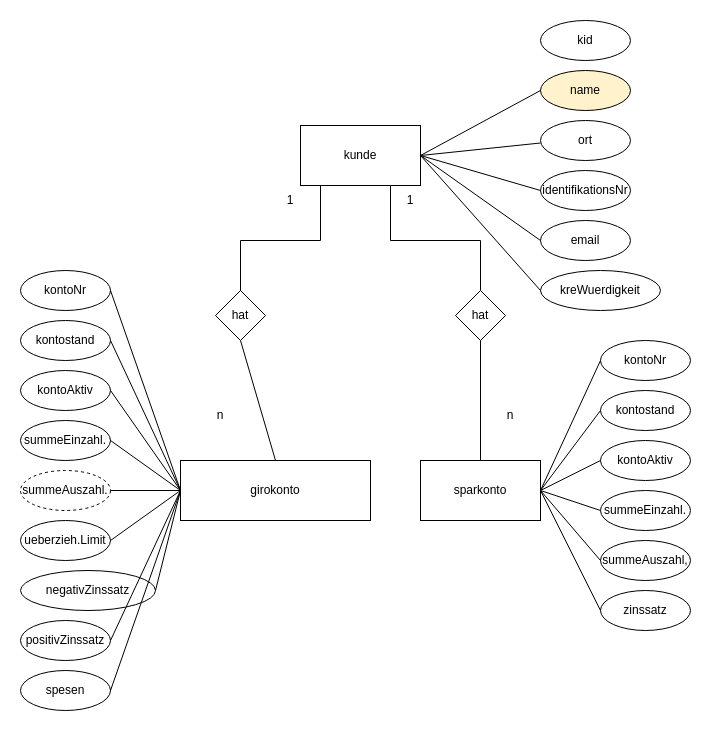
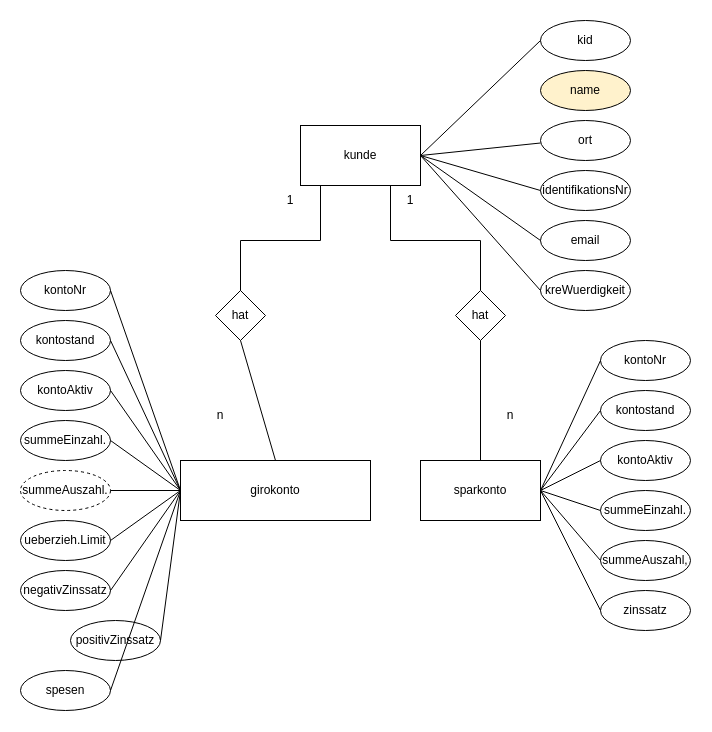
  <mxCell id="0" />
  <mxCell id="1" parent="0" />
  <mxCell id="2" value="kunde" style="rounded=0;whiteSpace=wrap;html=1;" parent="1" vertex="1"><mxGeometry x="300" y="125" width="120" height="60" as="geometry" /></mxCell>
  <mxCell id="3" value="name" style="ellipse;whiteSpace=wrap;html=1;fillColor=#fff2cc;" parent="1" vertex="1"><mxGeometry x="540" y="70" width="90" height="40" as="geometry" /></mxCell>
  <mxCell id="4" value="email" style="ellipse;whiteSpace=wrap;html=1;" parent="1" vertex="1"><mxGeometry x="540" y="220" width="90" height="40" as="geometry" /></mxCell>
- <mxCell id="5" value="kreWuerdigkeit" style="ellipse;whiteSpace=wrap;html=1;" parent="1" vertex="1"><mxGeometry x="540" y="270" width="120" height="40" as="geometry" /></mxCell>
+ <mxCell id="5" value="kreWuerdigkeit" style="ellipse;whiteSpace=wrap;html=1;" parent="1" vertex="1"><mxGeometry x="540" y="270" width="90" height="40" as="geometry" /></mxCell>
  <mxCell id="6" value="kid" style="ellipse;whiteSpace=wrap;html=1;" parent="1" vertex="1"><mxGeometry x="540" width="90" height="40" as="geometry" y="20" /></mxCell>
- <mxCell id="8" value="" style="endArrow=none;html=1;rounded=0;entryX=0;entryY=0.5;entryDx=0;entryDy=0;exitX=1;exitY=0.5;exitDx=0;exitDy=0;" parent="1" source="2" target="3" edge="1"><mxGeometry width="50" height="50" relative="1" as="geometry"><mxPoint x="420" y="140" as="sourcePoint" /><mxPoint x="490" y="60" as="targetPoint" /></mxGeometry></mxCell>
+ <mxCell id="7" value="" style="endArrow=none;html=1;rounded=0;exitX=1;exitY=0.5;exitDx=0;exitDy=0;entryX=0;entryY=0.5;entryDx=0;entryDy=0;" parent="1" source="2" target="6" edge="1"><mxGeometry width="50" height="50" relative="1" as="geometry"><mxPoint x="510" y="340" as="sourcePoint" /><mxPoint x="560" y="290" as="targetPoint" /></mxGeometry></mxCell>
  <mxCell id="9" value="" style="endArrow=none;html=1;rounded=0;entryX=0;entryY=0.5;entryDx=0;entryDy=0;" parent="1" edge="1"><mxGeometry width="50" height="50" relative="1" as="geometry"><mxPoint x="420" y="155" as="sourcePoint" /><mxPoint x="540" y="142.5" as="targetPoint" /></mxGeometry></mxCell>
  <mxCell id="10" value="" style="endArrow=none;html=1;rounded=0;exitX=1;exitY=0.5;exitDx=0;exitDy=0;entryX=0;entryY=0.5;entryDx=0;entryDy=0;" parent="1" source="2" target="4" edge="1"><mxGeometry width="50" height="50" relative="1" as="geometry"><mxPoint x="450" y="170" as="sourcePoint" /><mxPoint x="510" y="80" as="targetPoint" /></mxGeometry></mxCell>
  <mxCell id="11" value="" style="endArrow=none;html=1;rounded=0;entryX=0;entryY=0.5;entryDx=0;entryDy=0;exitX=1;exitY=0.5;exitDx=0;exitDy=0;" parent="1" source="2" target="5" edge="1"><mxGeometry width="50" height="50" relative="1" as="geometry"><mxPoint x="420" y="140" as="sourcePoint" /><mxPoint x="520" y="90" as="targetPoint" /></mxGeometry></mxCell>
  <mxCell id="12" value="girokonto" style="rounded=0;whiteSpace=wrap;html=1;" parent="1" vertex="1"><mxGeometry x="180" y="460" width="190" height="60" as="geometry" /></mxCell>
  <mxCell id="13" value="sparkonto" style="rounded=0;whiteSpace=wrap;html=1;" parent="1" vertex="1"><mxGeometry x="420" y="460" width="120" height="60" as="geometry" /></mxCell>
  <mxCell id="14" value="kontoNr" style="ellipse;whiteSpace=wrap;html=1;" parent="1" vertex="1"><mxGeometry x="600" y="340" width="90" height="40" as="geometry" /></mxCell>
  <mxCell id="15" value="kontostand" style="ellipse;whiteSpace=wrap;html=1;" parent="1" vertex="1"><mxGeometry x="600" y="390" width="90" height="40" as="geometry" /></mxCell>
  <mxCell id="16" value="kontoAktiv" style="ellipse;whiteSpace=wrap;html=1;" parent="1" vertex="1"><mxGeometry x="600" y="440" width="90" height="40" as="geometry" /></mxCell>
  <mxCell id="17" value="summeEinzahl." style="ellipse;whiteSpace=wrap;html=1;" parent="1" vertex="1"><mxGeometry x="600" y="490" width="90" height="40" as="geometry" /></mxCell>
  <mxCell id="18" value="summeAuszahl," style="ellipse;whiteSpace=wrap;html=1;" parent="1" vertex="1"><mxGeometry x="600" y="540" width="90" height="40" as="geometry" /></mxCell>
  <mxCell id="19" value="zinssatz" style="ellipse;whiteSpace=wrap;html=1;" parent="1" vertex="1"><mxGeometry x="600" y="590" width="90" height="40" as="geometry" /></mxCell>
  <mxCell id="20" value="" style="endArrow=none;html=1;rounded=0;exitX=1;exitY=0.5;exitDx=0;exitDy=0;entryX=0;entryY=0.5;entryDx=0;entryDy=0;" parent="1" source="13" target="14" edge="1"><mxGeometry width="50" height="50" relative="1" as="geometry"><mxPoint x="430" y="150" as="sourcePoint" /><mxPoint x="490" y="60" as="targetPoint" /></mxGeometry></mxCell>
  <mxCell id="21" value="" style="endArrow=none;html=1;rounded=0;exitX=1;exitY=0.5;exitDx=0;exitDy=0;entryX=0;entryY=0.5;entryDx=0;entryDy=0;" parent="1" source="13" target="15" edge="1"><mxGeometry width="50" height="50" relative="1" as="geometry"><mxPoint x="520" y="470" as="sourcePoint" /><mxPoint x="550" y="340" as="targetPoint" /></mxGeometry></mxCell>
  <mxCell id="22" value="" style="endArrow=none;html=1;rounded=0;exitX=1;exitY=0.5;exitDx=0;exitDy=0;entryX=0;entryY=0.5;entryDx=0;entryDy=0;" parent="1" source="13" target="16" edge="1"><mxGeometry width="50" height="50" relative="1" as="geometry"><mxPoint x="530" y="480" as="sourcePoint" /><mxPoint x="560" y="350" as="targetPoint" /></mxGeometry></mxCell>
  <mxCell id="23" value="" style="endArrow=none;html=1;rounded=0;exitX=1;exitY=0.5;exitDx=0;exitDy=0;entryX=0;entryY=0.5;entryDx=0;entryDy=0;" parent="1" source="13" target="17" edge="1"><mxGeometry width="50" height="50" relative="1" as="geometry"><mxPoint x="540" y="490" as="sourcePoint" /><mxPoint x="570" y="360" as="targetPoint" /></mxGeometry></mxCell>
  <mxCell id="24" value="" style="endArrow=none;html=1;rounded=0;exitX=1;exitY=0.5;exitDx=0;exitDy=0;entryX=0;entryY=0.5;entryDx=0;entryDy=0;" parent="1" source="13" target="18" edge="1"><mxGeometry width="50" height="50" relative="1" as="geometry"><mxPoint x="550" y="500" as="sourcePoint" /><mxPoint x="580" y="370" as="targetPoint" /></mxGeometry></mxCell>
  <mxCell id="25" value="" style="endArrow=none;html=1;rounded=0;exitX=1;exitY=0.5;exitDx=0;exitDy=0;entryX=0;entryY=0.5;entryDx=0;entryDy=0;" parent="1" source="13" target="19" edge="1"><mxGeometry width="50" height="50" relative="1" as="geometry"><mxPoint x="560" y="510" as="sourcePoint" /><mxPoint x="590" y="380" as="targetPoint" /></mxGeometry></mxCell>
  <mxCell id="26" value="kontoNr" style="ellipse;whiteSpace=wrap;html=1;" parent="1" vertex="1"><mxGeometry x="20" y="270" width="90" height="40" as="geometry" /></mxCell>
  <mxCell id="27" value="kontostand" style="ellipse;whiteSpace=wrap;html=1;" parent="1" vertex="1"><mxGeometry x="20" y="320" width="90" height="40" as="geometry" /></mxCell>
  <mxCell id="28" value="kontoAktiv" style="ellipse;whiteSpace=wrap;html=1;" parent="1" vertex="1"><mxGeometry x="20" y="370" width="90" height="40" as="geometry" /></mxCell>
  <mxCell id="29" value="summeEinzahl." style="ellipse;whiteSpace=wrap;html=1;" parent="1" vertex="1"><mxGeometry x="20" y="420" width="90" height="40" as="geometry" /></mxCell>
  <mxCell id="30" value="summeAuszahl." style="ellipse;whiteSpace=wrap;html=1;dashed=1;" parent="1" vertex="1"><mxGeometry x="20" y="470" width="90" height="40" as="geometry" /></mxCell>
  <mxCell id="31" value="ueberzieh.Limit" style="ellipse;whiteSpace=wrap;html=1;" parent="1" vertex="1"><mxGeometry x="20" y="520" width="90" height="40" as="geometry" /></mxCell>
- <mxCell id="32" value="negativZinssatz" style="ellipse;whiteSpace=wrap;html=1;" parent="1" vertex="1"><mxGeometry x="20" y="570" width="135" height="40" as="geometry" /></mxCell>
- <mxCell id="33" value="positivZinssatz" style="ellipse;whiteSpace=wrap;html=1;" parent="1" vertex="1"><mxGeometry x="20" y="620" width="90" height="40" as="geometry" /></mxCell>
+ <mxCell id="32" value="negativZinssatz" style="ellipse;whiteSpace=wrap;html=1;" parent="1" vertex="1"><mxGeometry x="20" y="570" width="90" height="40" as="geometry" /></mxCell>
+ <mxCell id="33" value="positivZinssatz" style="ellipse;whiteSpace=wrap;html=1;" parent="1" vertex="1"><mxGeometry x="70" y="620" width="90" height="40" as="geometry" /></mxCell>
  <mxCell id="34" value="spesen" style="ellipse;whiteSpace=wrap;html=1;" parent="1" vertex="1"><mxGeometry x="20" y="670" width="90" height="40" as="geometry" /></mxCell>
  <mxCell id="35" value="" style="endArrow=none;html=1;rounded=0;exitX=1;exitY=0.5;exitDx=0;exitDy=0;entryX=0;entryY=0.5;entryDx=0;entryDy=0;" parent="1" source="26" target="12" edge="1"><mxGeometry width="50" height="50" relative="1" as="geometry"><mxPoint x="550" y="470" as="sourcePoint" /><mxPoint x="600" y="590" as="targetPoint" /></mxGeometry></mxCell>
  <mxCell id="36" value="" style="endArrow=none;html=1;rounded=0;exitX=1;exitY=0.5;exitDx=0;exitDy=0;entryX=0;entryY=0.5;entryDx=0;entryDy=0;" parent="1" source="27" target="12" edge="1"><mxGeometry width="50" height="50" relative="1" as="geometry"><mxPoint x="120" y="270" as="sourcePoint" /><mxPoint x="180" y="460" as="targetPoint" /></mxGeometry></mxCell>
  <mxCell id="37" value="" style="endArrow=none;html=1;rounded=0;exitX=1;exitY=0.5;exitDx=0;exitDy=0;entryX=0;entryY=0.5;entryDx=0;entryDy=0;" parent="1" source="28" target="12" edge="1"><mxGeometry width="50" height="50" relative="1" as="geometry"><mxPoint x="130" y="280" as="sourcePoint" /><mxPoint x="200" y="480" as="targetPoint" /></mxGeometry></mxCell>
  <mxCell id="38" value="" style="endArrow=none;html=1;rounded=0;exitX=1;exitY=0.5;exitDx=0;exitDy=0;entryX=0;entryY=0.5;entryDx=0;entryDy=0;" parent="1" source="29" target="12" edge="1"><mxGeometry width="50" height="50" relative="1" as="geometry"><mxPoint x="140" y="290" as="sourcePoint" /><mxPoint x="210" y="490" as="targetPoint" /></mxGeometry></mxCell>
  <mxCell id="39" value="" style="endArrow=none;html=1;rounded=0;exitX=1;exitY=0.5;exitDx=0;exitDy=0;entryX=0;entryY=0.5;entryDx=0;entryDy=0;" parent="1" source="30" target="12" edge="1"><mxGeometry width="50" height="50" relative="1" as="geometry"><mxPoint x="150" y="300" as="sourcePoint" /><mxPoint x="220" y="500" as="targetPoint" /></mxGeometry></mxCell>
  <mxCell id="40" value="" style="endArrow=none;html=1;rounded=0;exitX=1;exitY=0.5;exitDx=0;exitDy=0;entryX=0;entryY=0.5;entryDx=0;entryDy=0;" parent="1" source="31" target="12" edge="1"><mxGeometry width="50" height="50" relative="1" as="geometry"><mxPoint x="160" y="310" as="sourcePoint" /><mxPoint x="230" y="510" as="targetPoint" /></mxGeometry></mxCell>
  <mxCell id="41" value="" style="endArrow=none;html=1;rounded=0;exitX=1;exitY=0.5;exitDx=0;exitDy=0;entryX=0;entryY=0.5;entryDx=0;entryDy=0;" parent="1" source="32" target="12" edge="1"><mxGeometry width="50" height="50" relative="1" as="geometry"><mxPoint x="170" y="320" as="sourcePoint" /><mxPoint x="240" y="520" as="targetPoint" /></mxGeometry></mxCell>
  <mxCell id="42" value="" style="endArrow=none;html=1;rounded=0;exitX=1;exitY=0.5;exitDx=0;exitDy=0;entryX=0;entryY=0.5;entryDx=0;entryDy=0;" parent="1" source="33" target="12" edge="1"><mxGeometry width="50" height="50" relative="1" as="geometry"><mxPoint x="180" y="330" as="sourcePoint" /><mxPoint x="250" y="530" as="targetPoint" /></mxGeometry></mxCell>
  <mxCell id="43" value="" style="endArrow=none;html=1;rounded=0;exitX=1;exitY=0.5;exitDx=0;exitDy=0;entryX=0;entryY=0.5;entryDx=0;entryDy=0;" parent="1" source="34" target="12" edge="1"><mxGeometry width="50" height="50" relative="1" as="geometry"><mxPoint x="190" y="340" as="sourcePoint" /><mxPoint x="260" y="540" as="targetPoint" /></mxGeometry></mxCell>
  <mxCell id="44" value="" style="endArrow=none;html=1;rounded=0;entryX=1;entryY=0;entryDx=0;entryDy=0;" parent="1" target="51" edge="1"><mxGeometry width="50" height="50" relative="1" as="geometry"><mxPoint x="240" y="300" as="sourcePoint" /><mxPoint x="320" y="170" as="targetPoint" /><Array as="points"><mxPoint x="240" y="240" /><mxPoint x="320" y="240" /></Array></mxGeometry></mxCell>
  <mxCell id="45" value="hat" style="rhombus;whiteSpace=wrap;html=1;" parent="1" vertex="1"><mxGeometry x="215" y="290" width="50" height="50" as="geometry" /></mxCell>
  <mxCell id="46" value="" style="endArrow=none;html=1;rounded=0;entryX=0.5;entryY=1;entryDx=0;entryDy=0;exitX=0.5;exitY=0;exitDx=0;exitDy=0;" parent="1" source="12" target="45" edge="1"><mxGeometry width="50" height="50" relative="1" as="geometry"><mxPoint x="420" y="380" as="sourcePoint" /><mxPoint x="470" y="330" as="targetPoint" /></mxGeometry></mxCell>
  <mxCell id="47" value="" style="endArrow=none;html=1;rounded=0;entryX=0.75;entryY=1;entryDx=0;entryDy=0;exitX=0.5;exitY=0;exitDx=0;exitDy=0;" parent="1" source="48" target="2" edge="1"><mxGeometry width="50" height="50" relative="1" as="geometry"><mxPoint x="480" y="280" as="sourcePoint" /><mxPoint x="470" y="330" as="targetPoint" /><Array as="points"><mxPoint x="480" y="240" /><mxPoint x="390" y="240" /></Array></mxGeometry></mxCell>
  <mxCell id="48" value="hat" style="rhombus;whiteSpace=wrap;html=1;" parent="1" vertex="1"><mxGeometry x="455" y="290" width="50" height="50" as="geometry" /></mxCell>
  <mxCell id="49" value="" style="endArrow=none;html=1;rounded=0;entryX=0.5;entryY=1;entryDx=0;entryDy=0;exitX=0.5;exitY=0;exitDx=0;exitDy=0;" parent="1" source="13" target="48" edge="1"><mxGeometry width="50" height="50" relative="1" as="geometry"><mxPoint x="420" y="380" as="sourcePoint" /><mxPoint x="470" y="330" as="targetPoint" /></mxGeometry></mxCell>
  <mxCell id="50" value="n" style="text;html=1;strokeColor=none;fillColor=none;align=center;verticalAlign=middle;whiteSpace=wrap;rounded=0;" parent="1" vertex="1"><mxGeometry x="190" y="400" width="60" height="30" as="geometry" /></mxCell>
  <mxCell id="51" value="1" style="text;html=1;strokeColor=none;fillColor=none;align=center;verticalAlign=middle;whiteSpace=wrap;rounded=0;" parent="1" vertex="1"><mxGeometry x="260" y="185" width="60" height="30" as="geometry" /></mxCell>
  <mxCell id="52" value="n" style="text;html=1;strokeColor=none;fillColor=none;align=center;verticalAlign=middle;whiteSpace=wrap;rounded=0;" parent="1" vertex="1"><mxGeometry x="480" y="400" width="60" height="30" as="geometry" /></mxCell>
  <mxCell id="53" value="1" style="text;html=1;strokeColor=none;fillColor=none;align=center;verticalAlign=middle;whiteSpace=wrap;rounded=0;" parent="1" vertex="1"><mxGeometry x="380" y="185" width="60" height="30" as="geometry" /></mxCell>
  <mxCell id="54" value="identifikationsNr" style="ellipse;whiteSpace=wrap;html=1;" parent="1" vertex="1"><mxGeometry x="540" y="170" width="90" height="40" as="geometry" /></mxCell>
  <mxCell id="55" value="" style="endArrow=none;html=1;rounded=0;entryX=0;entryY=0.5;entryDx=0;entryDy=0;exitX=1;exitY=0.5;exitDx=0;exitDy=0;" parent="1" source="2" target="54" edge="1"><mxGeometry width="50" height="50" relative="1" as="geometry"><mxPoint x="420" y="160" as="sourcePoint" /><mxPoint x="550" y="250" as="targetPoint" /></mxGeometry></mxCell>
  <mxCell id="56" value="ort" style="ellipse;whiteSpace=wrap;html=1;" parent="1" vertex="1"><mxGeometry x="540" y="120" width="90" height="40" as="geometry" /></mxCell>
